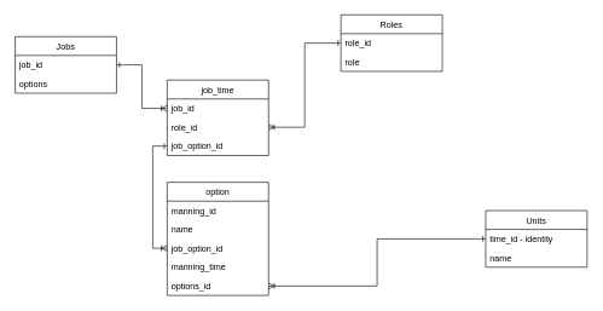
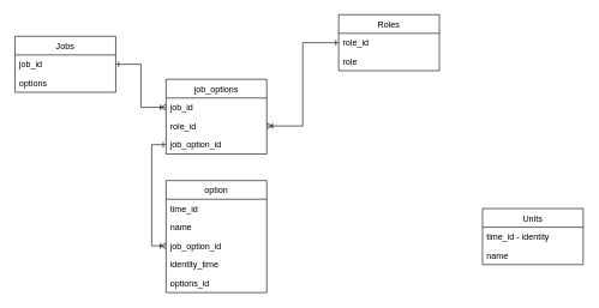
  <mxCell id="0" />
  <mxCell id="1" parent="0" />
  <mxCell id="2" value="Units" style="swimlane;fontStyle=0;childLayout=stackLayout;horizontal=1;startSize=26;fillColor=none;horizontalStack=0;resizeParent=1;resizeParentMax=0;resizeLast=0;collapsible=1;marginBottom=0;" vertex="1" parent="1"><mxGeometry x="670" y="290" width="140" height="78" as="geometry" /></mxCell>
  <mxCell id="3" value="time_id - identity" style="text;strokeColor=none;fillColor=none;align=left;verticalAlign=top;spacingLeft=4;spacingRight=4;overflow=hidden;rotatable=0;points=[[0,0.5],[1,0.5]];portConstraint=eastwest;" vertex="1" parent="2"><mxGeometry y="26" width="140" height="26" as="geometry" /></mxCell>
  <mxCell id="4" value="name" style="text;strokeColor=none;fillColor=none;align=left;verticalAlign=top;spacingLeft=4;spacingRight=4;overflow=hidden;rotatable=0;points=[[0,0.5],[1,0.5]];portConstraint=eastwest;" vertex="1" parent="2"><mxGeometry y="52" width="140" height="26" as="geometry" /></mxCell>
  <mxCell id="5" style="edgeStyle=orthogonalEdgeStyle;rounded=0;orthogonalLoop=1;jettySize=auto;html=1;entryX=0;entryY=0.5;entryDx=0;entryDy=0;startArrow=ERone;startFill=0;endArrow=ERoneToMany;endFill=0;" edge="1" parent="1" source="7" target="19"><mxGeometry relative="1" as="geometry" /></mxCell>
  <mxCell id="6" value="Jobs" style="swimlane;fontStyle=0;childLayout=stackLayout;horizontal=1;startSize=26;fillColor=none;horizontalStack=0;resizeParent=1;resizeParentMax=0;resizeLast=0;collapsible=1;marginBottom=0;" vertex="1" parent="1"><mxGeometry x="20" y="50" width="140" height="78" as="geometry" /></mxCell>
  <mxCell id="7" value="job_id" style="text;strokeColor=none;fillColor=none;align=left;verticalAlign=top;spacingLeft=4;spacingRight=4;overflow=hidden;rotatable=0;points=[[0,0.5],[1,0.5]];portConstraint=eastwest;" vertex="1" parent="6"><mxGeometry y="26" width="140" height="26" as="geometry" /></mxCell>
  <mxCell id="8" value="options" style="text;strokeColor=none;fillColor=none;align=left;verticalAlign=top;spacingLeft=4;spacingRight=4;overflow=hidden;rotatable=0;points=[[0,0.5],[1,0.5]];portConstraint=eastwest;" vertex="1" parent="6"><mxGeometry y="52" width="140" height="26" as="geometry" /></mxCell>
  <mxCell id="9" value="Roles" style="swimlane;fontStyle=0;childLayout=stackLayout;horizontal=1;startSize=26;fillColor=none;horizontalStack=0;resizeParent=1;resizeParentMax=0;resizeLast=0;collapsible=1;marginBottom=0;" vertex="1" parent="1"><mxGeometry x="470" y="20" width="140" height="78" as="geometry" /></mxCell>
  <mxCell id="10" value="role_id" style="text;strokeColor=none;fillColor=none;align=left;verticalAlign=top;spacingLeft=4;spacingRight=4;overflow=hidden;rotatable=0;points=[[0,0.5],[1,0.5]];portConstraint=eastwest;" vertex="1" parent="9"><mxGeometry y="26" width="140" height="26" as="geometry" /></mxCell>
  <mxCell id="11" value="role" style="text;strokeColor=none;fillColor=none;align=left;verticalAlign=top;spacingLeft=4;spacingRight=4;overflow=hidden;rotatable=0;points=[[0,0.5],[1,0.5]];portConstraint=eastwest;" vertex="1" parent="9"><mxGeometry y="52" width="140" height="26" as="geometry" /></mxCell>
  <mxCell id="12" value="option" style="swimlane;fontStyle=0;childLayout=stackLayout;horizontal=1;startSize=26;fillColor=none;horizontalStack=0;resizeParent=1;resizeParentMax=0;resizeLast=0;collapsible=1;marginBottom=0;" vertex="1" parent="1"><mxGeometry x="230" y="251" width="140" height="156" as="geometry" /></mxCell>
- <mxCell id="13" value="manning_id" style="text;strokeColor=none;fillColor=none;align=left;verticalAlign=top;spacingLeft=4;spacingRight=4;overflow=hidden;rotatable=0;points=[[0,0.5],[1,0.5]];portConstraint=eastwest;" vertex="1" parent="12"><mxGeometry y="26" width="140" height="26" as="geometry" /></mxCell>
+ <mxCell id="13" value="time_id" style="text;strokeColor=none;fillColor=none;align=left;verticalAlign=top;spacingLeft=4;spacingRight=4;overflow=hidden;rotatable=0;points=[[0,0.5],[1,0.5]];portConstraint=eastwest;" vertex="1" parent="12"><mxGeometry y="26" width="140" height="26" as="geometry" /></mxCell>
  <mxCell id="14" value="name" style="text;strokeColor=none;fillColor=none;align=left;verticalAlign=top;spacingLeft=4;spacingRight=4;overflow=hidden;rotatable=0;points=[[0,0.5],[1,0.5]];portConstraint=eastwest;" vertex="1" parent="12"><mxGeometry y="52" width="140" height="26" as="geometry" /></mxCell>
  <mxCell id="15" value="job_option_id" style="text;strokeColor=none;fillColor=none;align=left;verticalAlign=top;spacingLeft=4;spacingRight=4;overflow=hidden;rotatable=0;points=[[0,0.5],[1,0.5]];portConstraint=eastwest;" vertex="1" parent="12"><mxGeometry y="78" width="140" height="26" as="geometry" /></mxCell>
- <mxCell id="16" value="manning_time" style="text;strokeColor=none;fillColor=none;align=left;verticalAlign=top;spacingLeft=4;spacingRight=4;overflow=hidden;rotatable=0;points=[[0,0.5],[1,0.5]];portConstraint=eastwest;" vertex="1" parent="12"><mxGeometry y="104" width="140" height="26" as="geometry" /></mxCell>
+ <mxCell id="16" value="identity_time" style="text;strokeColor=none;fillColor=none;align=left;verticalAlign=top;spacingLeft=4;spacingRight=4;overflow=hidden;rotatable=0;points=[[0,0.5],[1,0.5]];portConstraint=eastwest;" vertex="1" parent="12"><mxGeometry y="104" width="140" height="26" as="geometry" /></mxCell>
  <mxCell id="17" value="options_id&#10;" style="text;strokeColor=none;fillColor=none;align=left;verticalAlign=top;spacingLeft=4;spacingRight=4;overflow=hidden;rotatable=0;points=[[0,0.5],[1,0.5]];portConstraint=eastwest;" vertex="1" parent="12"><mxGeometry y="130" width="140" height="26" as="geometry" /></mxCell>
- <mxCell id="18" value="job_time" style="swimlane;fontStyle=0;childLayout=stackLayout;horizontal=1;startSize=26;fillColor=none;horizontalStack=0;resizeParent=1;resizeParentMax=0;resizeLast=0;collapsible=1;marginBottom=0;" vertex="1" parent="1"><mxGeometry x="230" y="110" width="140" height="104" as="geometry" /></mxCell>
+ <mxCell id="18" value="job_options" style="swimlane;fontStyle=0;childLayout=stackLayout;horizontal=1;startSize=26;fillColor=none;horizontalStack=0;resizeParent=1;resizeParentMax=0;resizeLast=0;collapsible=1;marginBottom=0;" vertex="1" parent="1"><mxGeometry x="230" y="110" width="140" height="104" as="geometry" /></mxCell>
  <mxCell id="19" value="job_id&#10;" style="text;strokeColor=none;fillColor=none;align=left;verticalAlign=top;spacingLeft=4;spacingRight=4;overflow=hidden;rotatable=0;points=[[0,0.5],[1,0.5]];portConstraint=eastwest;" vertex="1" parent="18"><mxGeometry y="26" width="140" height="26" as="geometry" /></mxCell>
  <mxCell id="20" value="role_id" style="text;strokeColor=none;fillColor=none;align=left;verticalAlign=top;spacingLeft=4;spacingRight=4;overflow=hidden;rotatable=0;points=[[0,0.5],[1,0.5]];portConstraint=eastwest;" vertex="1" parent="18"><mxGeometry y="52" width="140" height="26" as="geometry" /></mxCell>
  <mxCell id="21" value="job_option_id" style="text;strokeColor=none;fillColor=none;align=left;verticalAlign=top;spacingLeft=4;spacingRight=4;overflow=hidden;rotatable=0;points=[[0,0.5],[1,0.5]];portConstraint=eastwest;" vertex="1" parent="18"><mxGeometry y="78" width="140" height="26" as="geometry" /></mxCell>
  <mxCell id="22" style="edgeStyle=orthogonalEdgeStyle;rounded=0;orthogonalLoop=1;jettySize=auto;html=1;entryX=1;entryY=0.5;entryDx=0;entryDy=0;endArrow=ERoneToMany;endFill=0;startArrow=ERone;startFill=0;" edge="1" parent="1" source="10" target="20"><mxGeometry relative="1" as="geometry" /></mxCell>
  <mxCell id="23" style="edgeStyle=orthogonalEdgeStyle;rounded=0;orthogonalLoop=1;jettySize=auto;html=1;entryX=0;entryY=0.5;entryDx=0;entryDy=0;startArrow=ERone;startFill=0;endArrow=ERoneToMany;endFill=0;" edge="1" parent="1" source="21" target="15"><mxGeometry relative="1" as="geometry" /></mxCell>
- <mxCell id="24" style="edgeStyle=orthogonalEdgeStyle;rounded=0;orthogonalLoop=1;jettySize=auto;html=1;entryX=1;entryY=0.5;entryDx=0;entryDy=0;startArrow=ERone;startFill=0;endArrow=ERoneToMany;endFill=0;" edge="1" parent="1" source="3" target="17"><mxGeometry relative="1" as="geometry" /></mxCell>
